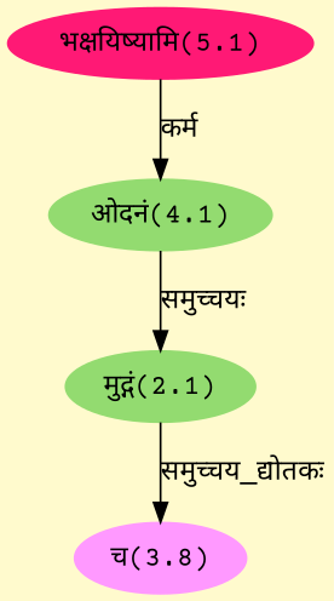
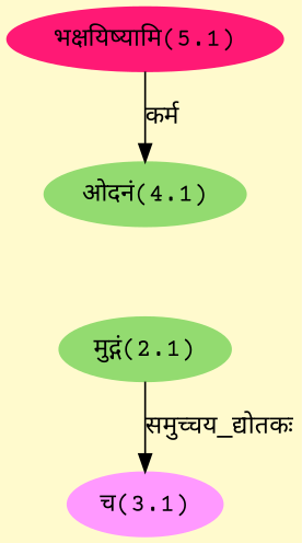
  digraph {
    bgcolor=lemonchiffon1
    compound=true
    fontname="Courier Prime"
    rankdir=BT
    node [color="#93DB70" fontname="Courier Prime" style=filled]
    edge [dir=back fontname="Courier Prime"]
    n1 [color="#FF1975" label="भक्षयिष्यामि(5.1)"]
    n2 [label="मुद्गं(2.1)"]
    n3 [label="ओदनं(4.1)"]
-   n4 [color="#FF99FF" label="च(3.8)"]
-   n2 -> n3 [label="समुच्चयः"]
+   n4 [color="#FF99FF" label="च(3.1)"]
    n3 -> n1 [label="कर्म"]
    n4 -> n2 [label="समुच्चय_द्योतकः"]
  }
